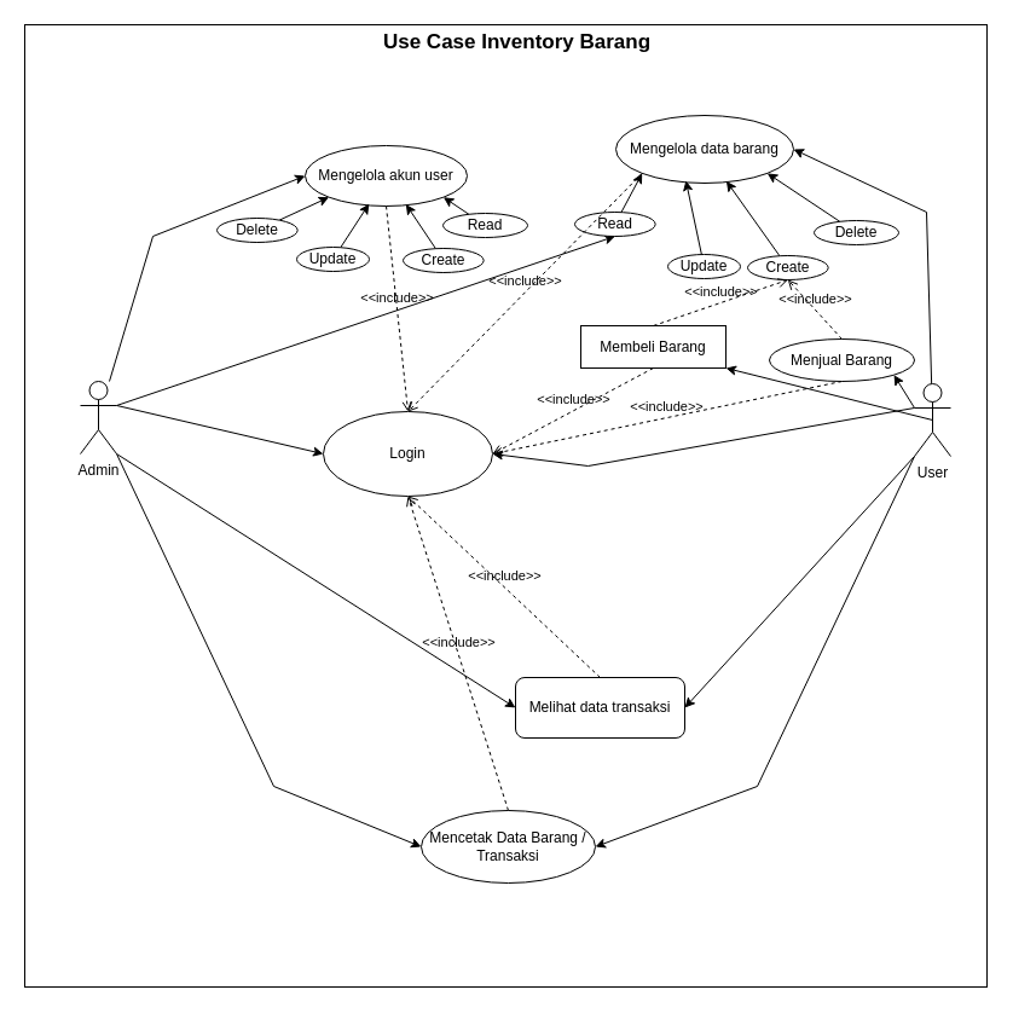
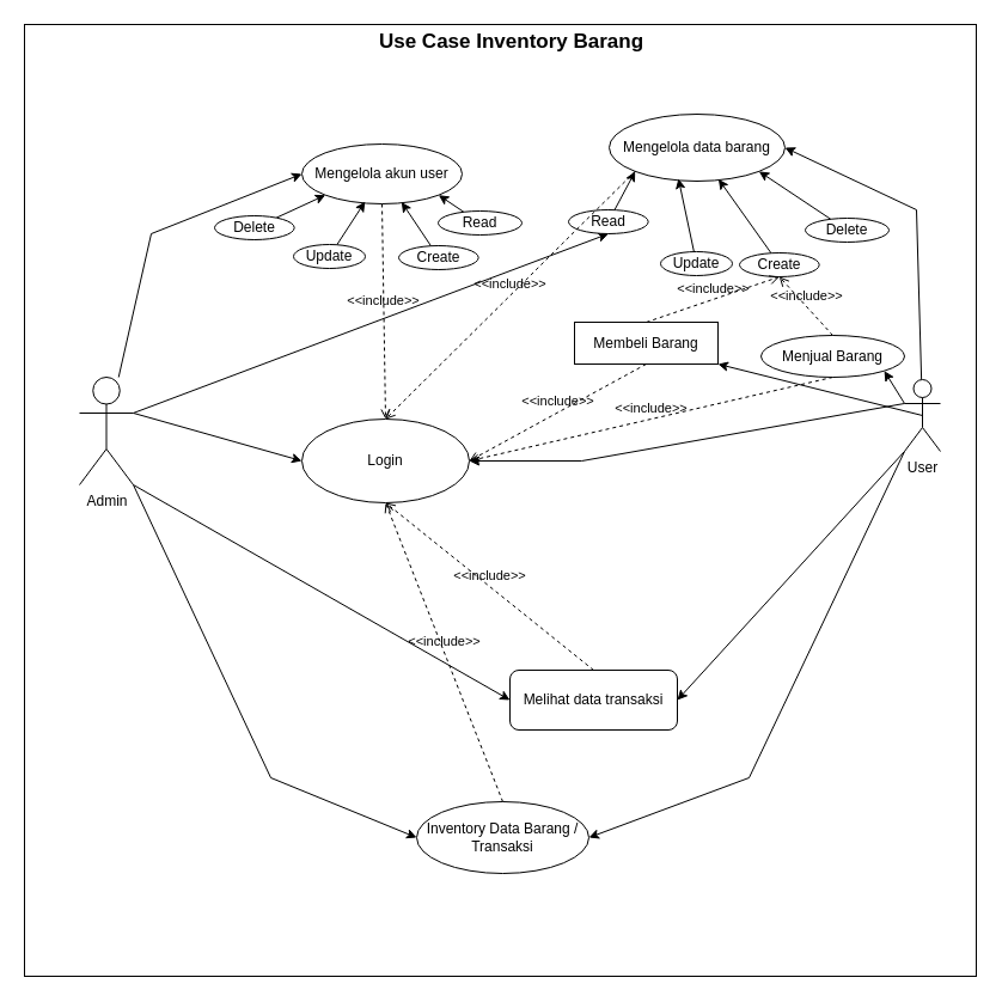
  <mxCell id="0" />
  <mxCell id="1" parent="0" />
  <mxCell id="2" value="" style="whiteSpace=wrap;html=1;aspect=fixed;" parent="1" vertex="1"><mxGeometry x="20" y="20" width="796" height="796" as="geometry" /></mxCell>
  <mxCell id="3" style="rounded=0;orthogonalLoop=1;jettySize=auto;html=1;entryX=0;entryY=0.5;entryDx=0;entryDy=0;" parent="1" source="8" target="16" edge="1"><mxGeometry relative="1" as="geometry"><Array as="points"><mxPoint x="126" y="195" /></Array></mxGeometry></mxCell>
  <mxCell id="4" style="rounded=0;orthogonalLoop=1;jettySize=auto;html=1;entryX=0.5;entryY=1;entryDx=0;entryDy=0;exitX=1;exitY=0.333;exitDx=0;exitDy=0;exitPerimeter=0;" parent="1" source="8" target="27" edge="1"><mxGeometry relative="1" as="geometry" /></mxCell>
  <mxCell id="5" style="rounded=0;orthogonalLoop=1;jettySize=auto;html=1;exitX=1;exitY=1;exitDx=0;exitDy=0;exitPerimeter=0;entryX=0;entryY=0.5;entryDx=0;entryDy=0;" parent="1" source="8" target="36" edge="1"><mxGeometry relative="1" as="geometry" /></mxCell>
  <mxCell id="6" style="rounded=0;orthogonalLoop=1;jettySize=auto;html=1;exitX=1;exitY=1;exitDx=0;exitDy=0;exitPerimeter=0;entryX=0;entryY=0.5;entryDx=0;entryDy=0;" parent="1" source="8" target="45" edge="1"><mxGeometry relative="1" as="geometry"><Array as="points"><mxPoint x="226" y="650" /></Array></mxGeometry></mxCell>
  <mxCell id="7" style="rounded=0;orthogonalLoop=1;jettySize=auto;html=1;exitX=1;exitY=0.333;exitDx=0;exitDy=0;exitPerimeter=0;entryX=0;entryY=0.5;entryDx=0;entryDy=0;" parent="1" source="8" target="39" edge="1"><mxGeometry relative="1" as="geometry" /></mxCell>
- <mxCell id="8" value="Admin" style="shape=umlActor;verticalLabelPosition=bottom;verticalAlign=top;html=1;" parent="1" vertex="1"><mxGeometry x="66" y="315" width="30" height="60" as="geometry" /></mxCell>
+ <mxCell id="8" value="Admin" style="shape=umlActor;verticalLabelPosition=bottom;verticalAlign=top;html=1;" parent="1" vertex="1"><mxGeometry x="66" y="315" width="45" height="90" as="geometry" /></mxCell>
  <mxCell id="9" style="rounded=0;orthogonalLoop=1;jettySize=auto;html=1;entryX=1;entryY=0.5;entryDx=0;entryDy=0;" parent="1" source="15" target="25" edge="1"><mxGeometry relative="1" as="geometry"><Array as="points"><mxPoint x="766" y="175" /></Array></mxGeometry></mxCell>
  <mxCell id="10" style="rounded=0;orthogonalLoop=1;jettySize=auto;html=1;entryX=1;entryY=1;entryDx=0;entryDy=0;exitX=0;exitY=0.333;exitDx=0;exitDy=0;exitPerimeter=0;" parent="1" source="15" target="34" edge="1"><mxGeometry relative="1" as="geometry"><mxPoint x="756" y="329" as="sourcePoint" /></mxGeometry></mxCell>
  <mxCell id="11" style="rounded=0;orthogonalLoop=1;jettySize=auto;html=1;entryX=1;entryY=1;entryDx=0;entryDy=0;exitX=0.5;exitY=0.5;exitDx=0;exitDy=0;exitPerimeter=0;" parent="1" source="15" target="35" edge="1"><mxGeometry relative="1" as="geometry" /></mxCell>
  <mxCell id="12" style="rounded=0;orthogonalLoop=1;jettySize=auto;html=1;exitX=0;exitY=1;exitDx=0;exitDy=0;exitPerimeter=0;entryX=1;entryY=0.5;entryDx=0;entryDy=0;" parent="1" source="15" target="36" edge="1"><mxGeometry relative="1" as="geometry" /></mxCell>
  <mxCell id="13" style="rounded=0;orthogonalLoop=1;jettySize=auto;html=1;exitX=0;exitY=1;exitDx=0;exitDy=0;exitPerimeter=0;entryX=1;entryY=0.5;entryDx=0;entryDy=0;" parent="1" source="15" target="45" edge="1"><mxGeometry relative="1" as="geometry"><Array as="points"><mxPoint x="626" y="650" /></Array></mxGeometry></mxCell>
  <mxCell id="14" style="rounded=0;orthogonalLoop=1;jettySize=auto;html=1;exitX=0;exitY=0.333;exitDx=0;exitDy=0;exitPerimeter=0;entryX=1;entryY=0.5;entryDx=0;entryDy=0;" parent="1" source="15" target="39" edge="1"><mxGeometry relative="1" as="geometry"><Array as="points"><mxPoint x="486" y="385" /></Array></mxGeometry></mxCell>
  <mxCell id="15" value="User&lt;div&gt;&lt;br&gt;&lt;/div&gt;" style="shape=umlActor;verticalLabelPosition=bottom;verticalAlign=top;html=1;" parent="1" vertex="1"><mxGeometry x="756" y="317" width="30" height="60" as="geometry" /></mxCell>
  <mxCell id="16" value="Mengelola akun user" style="ellipse;whiteSpace=wrap;html=1;" parent="1" vertex="1"><mxGeometry x="252" y="120" width="134" height="50" as="geometry" /></mxCell>
  <mxCell id="17" style="rounded=0;orthogonalLoop=1;jettySize=auto;html=1;entryX=0;entryY=1;entryDx=0;entryDy=0;" parent="1" source="18" target="16" edge="1"><mxGeometry relative="1" as="geometry" /></mxCell>
  <mxCell id="18" value="Delete" style="ellipse;whiteSpace=wrap;html=1;" parent="1" vertex="1"><mxGeometry x="179" y="180" width="66.67" height="20" as="geometry" /></mxCell>
  <mxCell id="19" value="Update" style="ellipse;whiteSpace=wrap;html=1;" parent="1" vertex="1"><mxGeometry x="245" y="204" width="60" height="20" as="geometry" /></mxCell>
  <mxCell id="20" value="Create" style="ellipse;whiteSpace=wrap;html=1;" parent="1" vertex="1"><mxGeometry x="333" y="205" width="66.67" height="20" as="geometry" /></mxCell>
  <mxCell id="21" style="rounded=0;orthogonalLoop=1;jettySize=auto;html=1;entryX=1;entryY=1;entryDx=0;entryDy=0;" parent="1" source="22" target="16" edge="1"><mxGeometry relative="1" as="geometry" /></mxCell>
  <mxCell id="22" value="Read" style="ellipse;whiteSpace=wrap;html=1;" parent="1" vertex="1"><mxGeometry x="366" y="176" width="70" height="20" as="geometry" /></mxCell>
  <mxCell id="23" style="rounded=0;orthogonalLoop=1;jettySize=auto;html=1;entryX=0.394;entryY=0.963;entryDx=0;entryDy=0;entryPerimeter=0;" parent="1" source="19" target="16" edge="1"><mxGeometry relative="1" as="geometry" /></mxCell>
  <mxCell id="24" style="rounded=0;orthogonalLoop=1;jettySize=auto;html=1;entryX=0.622;entryY=0.971;entryDx=0;entryDy=0;entryPerimeter=0;" parent="1" source="20" target="16" edge="1"><mxGeometry relative="1" as="geometry" /></mxCell>
  <mxCell id="25" value="Mengelola data barang" style="ellipse;whiteSpace=wrap;html=1;" parent="1" vertex="1"><mxGeometry x="509" y="95" width="147" height="56" as="geometry" /></mxCell>
  <mxCell id="26" style="rounded=0;orthogonalLoop=1;jettySize=auto;html=1;entryX=0;entryY=1;entryDx=0;entryDy=0;" parent="1" source="27" target="25" edge="1"><mxGeometry relative="1" as="geometry" /></mxCell>
  <mxCell id="27" value="Read" style="ellipse;whiteSpace=wrap;html=1;" parent="1" vertex="1"><mxGeometry x="475" y="175" width="66.67" height="20" as="geometry" /></mxCell>
  <mxCell id="28" value="Update" style="ellipse;whiteSpace=wrap;html=1;" parent="1" vertex="1"><mxGeometry x="552" y="210" width="60" height="20" as="geometry" /></mxCell>
  <mxCell id="29" value="Create" style="ellipse;whiteSpace=wrap;html=1;" parent="1" vertex="1"><mxGeometry x="618" y="211" width="66.67" height="20" as="geometry" /></mxCell>
  <mxCell id="30" style="rounded=0;orthogonalLoop=1;jettySize=auto;html=1;entryX=1;entryY=1;entryDx=0;entryDy=0;" parent="1" source="31" target="25" edge="1"><mxGeometry relative="1" as="geometry" /></mxCell>
  <mxCell id="31" value="Delete" style="ellipse;whiteSpace=wrap;html=1;" parent="1" vertex="1"><mxGeometry x="673" y="182" width="70" height="20" as="geometry" /></mxCell>
  <mxCell id="32" style="rounded=0;orthogonalLoop=1;jettySize=auto;html=1;entryX=0.394;entryY=0.963;entryDx=0;entryDy=0;entryPerimeter=0;" parent="1" source="28" target="25" edge="1"><mxGeometry relative="1" as="geometry" /></mxCell>
  <mxCell id="33" style="rounded=0;orthogonalLoop=1;jettySize=auto;html=1;entryX=0.622;entryY=0.971;entryDx=0;entryDy=0;entryPerimeter=0;" parent="1" source="29" target="25" edge="1"><mxGeometry relative="1" as="geometry" /></mxCell>
  <mxCell id="34" value="Menjual Barang" style="ellipse;whiteSpace=wrap;html=1;" parent="1" vertex="1"><mxGeometry x="636" y="280" width="120" height="35" as="geometry" /></mxCell>
  <mxCell id="35" value="Membeli Barang" style="whiteSpace=wrap;html=1;rounded=0;" parent="1" vertex="1"><mxGeometry x="480" y="269" width="120" height="35" as="geometry" /></mxCell>
  <mxCell id="36" value="Melihat data transaksi" style="whiteSpace=wrap;html=1;rounded=1;" parent="1" vertex="1"><mxGeometry x="426" y="560" width="140" height="50" as="geometry" /></mxCell>
  <mxCell id="37" value="&amp;lt;&amp;lt;include&amp;gt;&amp;gt;" style="html=1;verticalAlign=bottom;labelBackgroundColor=none;endArrow=open;endFill=0;dashed=1;rounded=0;entryX=0.5;entryY=1;entryDx=0;entryDy=0;exitX=0.5;exitY=0;exitDx=0;exitDy=0;" parent="1" source="34" target="29" edge="1"><mxGeometry width="160" relative="1" as="geometry"><mxPoint x="286" y="315" as="sourcePoint" /><mxPoint x="446" y="315" as="targetPoint" /></mxGeometry></mxCell>
  <mxCell id="38" value="&amp;lt;&amp;lt;include&amp;gt;&amp;gt;" style="html=1;verticalAlign=bottom;labelBackgroundColor=none;endArrow=open;endFill=0;dashed=1;rounded=0;entryX=0.5;entryY=1;entryDx=0;entryDy=0;exitX=0.5;exitY=0;exitDx=0;exitDy=0;" parent="1" source="35" target="29" edge="1"><mxGeometry width="160" relative="1" as="geometry"><mxPoint x="546" y="455" as="sourcePoint" /><mxPoint x="661" y="241" as="targetPoint" /></mxGeometry></mxCell>
- <mxCell id="39" value="Login" style="ellipse;whiteSpace=wrap;html=1;" parent="1" vertex="1"><mxGeometry x="267" y="340" width="140" height="70" as="geometry" /></mxCell>
+ <mxCell id="39" value="Login" style="ellipse;whiteSpace=wrap;html=1;" parent="1" vertex="1"><mxGeometry x="252" y="350" width="140" height="70" as="geometry" /></mxCell>
  <mxCell id="40" value="&amp;lt;&amp;lt;include&amp;gt;&amp;gt;" style="html=1;verticalAlign=bottom;labelBackgroundColor=none;endArrow=open;endFill=0;dashed=1;rounded=0;entryX=0.5;entryY=1;entryDx=0;entryDy=0;exitX=0.5;exitY=0;exitDx=0;exitDy=0;" parent="1" source="36" target="39" edge="1"><mxGeometry width="160" relative="1" as="geometry"><mxPoint x="286" y="315" as="sourcePoint" /><mxPoint x="446" y="315" as="targetPoint" /></mxGeometry></mxCell>
  <mxCell id="41" value="&amp;lt;&amp;lt;include&amp;gt;&amp;gt;" style="html=1;verticalAlign=bottom;labelBackgroundColor=none;endArrow=open;endFill=0;dashed=1;rounded=0;exitX=0.5;exitY=1;exitDx=0;exitDy=0;entryX=0.5;entryY=0;entryDx=0;entryDy=0;" parent="1" source="16" target="39" edge="1"><mxGeometry width="160" relative="1" as="geometry"><mxPoint x="286" y="315" as="sourcePoint" /><mxPoint x="446" y="315" as="targetPoint" /></mxGeometry></mxCell>
  <mxCell id="42" value="&amp;lt;&amp;lt;include&amp;gt;&amp;gt;" style="html=1;verticalAlign=bottom;labelBackgroundColor=none;endArrow=open;endFill=0;dashed=1;rounded=0;exitX=0;exitY=1;exitDx=0;exitDy=0;entryX=0.5;entryY=0;entryDx=0;entryDy=0;" parent="1" source="25" target="39" edge="1"><mxGeometry width="160" relative="1" as="geometry"><mxPoint x="286" y="315" as="sourcePoint" /><mxPoint x="446" y="315" as="targetPoint" /></mxGeometry></mxCell>
  <mxCell id="43" value="&amp;lt;&amp;lt;include&amp;gt;&amp;gt;" style="html=1;verticalAlign=bottom;labelBackgroundColor=none;endArrow=open;endFill=0;dashed=1;rounded=0;exitX=0.5;exitY=1;exitDx=0;exitDy=0;entryX=1;entryY=0.5;entryDx=0;entryDy=0;" parent="1" source="35" target="39" edge="1"><mxGeometry width="160" relative="1" as="geometry"><mxPoint x="286" y="315" as="sourcePoint" /><mxPoint x="446" y="315" as="targetPoint" /></mxGeometry></mxCell>
  <mxCell id="44" value="&amp;lt;&amp;lt;include&amp;gt;&amp;gt;" style="html=1;verticalAlign=bottom;labelBackgroundColor=none;endArrow=open;endFill=0;dashed=1;rounded=0;exitX=0.5;exitY=1;exitDx=0;exitDy=0;entryX=1;entryY=0.5;entryDx=0;entryDy=0;" parent="1" source="34" target="39" edge="1"><mxGeometry width="160" relative="1" as="geometry"><mxPoint x="286" y="315" as="sourcePoint" /><mxPoint x="446" y="315" as="targetPoint" /></mxGeometry></mxCell>
- <mxCell id="45" value="Mencetak Data Barang / Transaksi" style="ellipse;whiteSpace=wrap;html=1;" parent="1" vertex="1"><mxGeometry x="348" y="670" width="144" height="60" as="geometry" /></mxCell>
+ <mxCell id="45" value="Inventory Data Barang / Transaksi" style="ellipse;whiteSpace=wrap;html=1;" parent="1" vertex="1"><mxGeometry x="348" y="670" width="144" height="60" as="geometry" /></mxCell>
  <mxCell id="46" value="&amp;lt;&amp;lt;include&amp;gt;&amp;gt;" style="html=1;verticalAlign=bottom;labelBackgroundColor=none;endArrow=open;endFill=0;dashed=1;rounded=0;exitX=0.5;exitY=0;exitDx=0;exitDy=0;entryX=0.5;entryY=1;entryDx=0;entryDy=0;" parent="1" source="45" target="39" edge="1"><mxGeometry width="160" relative="1" as="geometry"><mxPoint x="286" y="435" as="sourcePoint" /><mxPoint x="446" y="435" as="targetPoint" /></mxGeometry></mxCell>
  <mxCell id="47" value="Use Case Inventory Barang" style="text;html=1;align=center;verticalAlign=middle;resizable=0;points=[];autosize=1;strokeColor=none;fillColor=none;fontStyle=1;fontSize=17;" parent="1" vertex="1"><mxGeometry x="311.67" y="20" width="230" height="30" as="geometry" /></mxCell>
